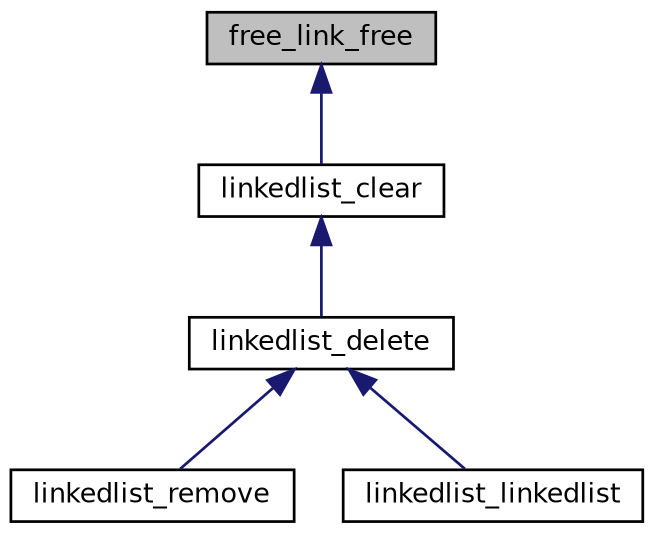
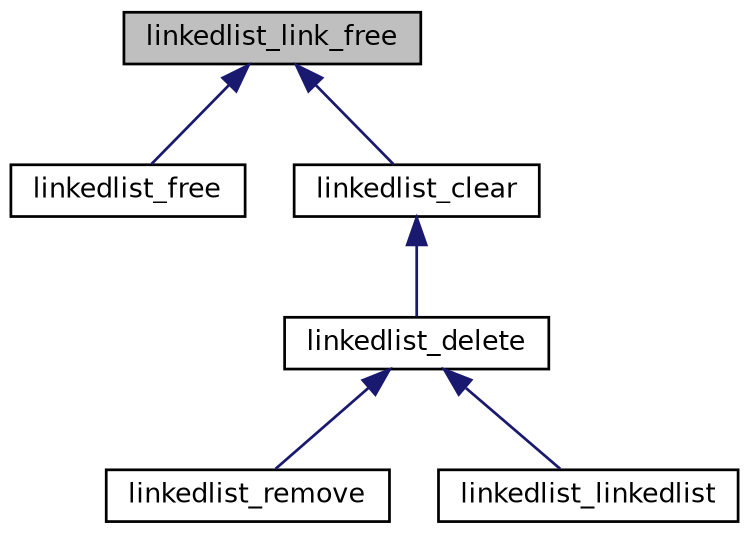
  digraph {
    rankdir=TB
    node [color=black fillcolor=white fontname=Helvetica fontsize=10 shape=record style=filled]
    edge [color=midnightblue dir=back fontname=Helvetica fontsize=10 labelfontname=Helvetica labelfontsize=10 style=solid]
-   n1 [fillcolor=grey75 fontcolor=black height=0.2 label=free_link_free width=0.4]
+   n1 [fillcolor=grey75 fontcolor=black height=0.2 label=linkedlist_link_free width=0.4]
+   n2 [height=0.2 label=linkedlist_free width=0.4]
    n3 [height=0.2 label=linkedlist_clear width=0.4]
    n4 [height=0.2 label=linkedlist_delete width=0.4]
    n5 [height=0.2 label=linkedlist_remove width=0.4]
    n6 [height=0.2 label=linkedlist_linkedlist width=0.4]
+   n1 -> n2
    n1 -> n3
    n3 -> n4
    n4 -> n5
    n4 -> n6
  }
